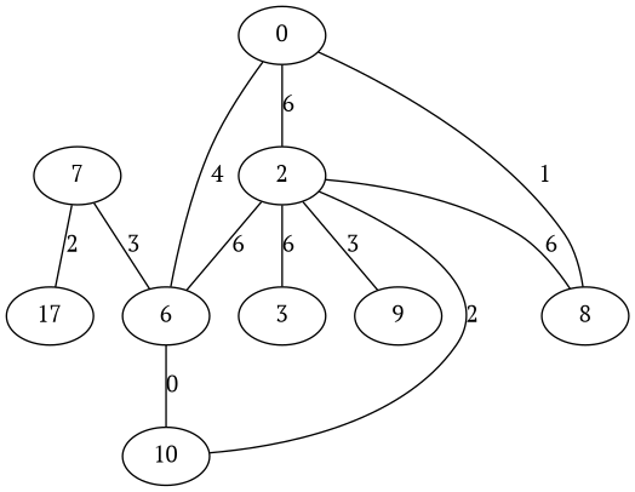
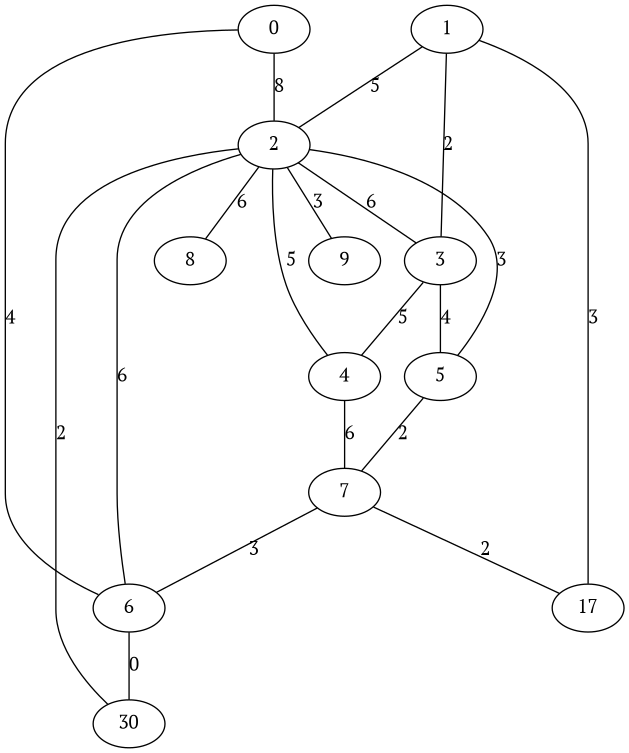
  graph {
    fontname="PT Serif"
    node [fontname="PT Serif" habit=5 x=5 y=4]
    edge [fontname="PT Serif" weight=6]
    0 [habit=7 y=10]
    2 [habit=3 y=6]
    6 [x=2 y=9]
    8 [habit=6 x=8 y=10]
    3 [habit=9 x=8 y=5]
+   4 [habit=3 x=10 y=6]
+   5 [habit=4]
    9 [habit=9 x=2]
-   10 [base=2 x=1 y=7]
+   10 [base=2 x=1 y=7 label=30]
+   1 [habit=2 x=10]
    n11 [base=1 habit=10 label=17 x=9 y=1]
    7 [x=6 y=2]
-   0 -- 2 [label=6]
+   0 -- 2 [label=8]
    0 -- 6 [label=4 weight=4]
-   0 -- 8 [label=1 weight=1]
    2 -- 6 [label=6]
    2 -- 8 [label=6]
    2 -- 3 [label=6]
+   2 -- 4 [label=5 weight=5]
+   2 -- 5 [label=3 weight=3]
    2 -- 9 [label=3 weight=3]
    2 -- 10 [label=2 weight=2]
    6 -- 10 [label=0 weight=5]
+   3 -- 4 [label=5 weight=5]
+   3 -- 5 [label=4 weight=4]
+   4 -- 7 [label=6]
+   5 -- 7 [label=2 weight=2]
+   1 -- 2 [label=5 weight=5]
+   1 -- 3 [label=2 weight=2]
+   1 -- n11 [label=3 weight=3]
    7 -- 6 [label=3 weight=3]
    7 -- n11 [label=2 weight=2]
  }
